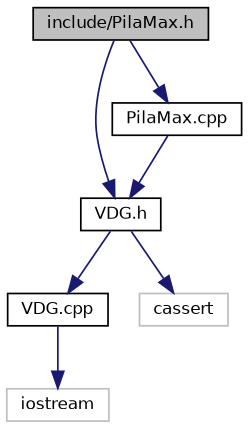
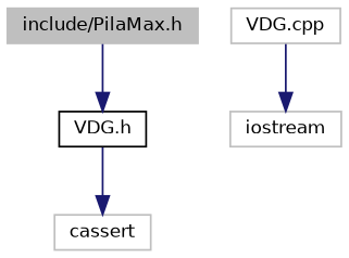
  digraph {
    node [color=black fillcolor=white fontname=Helvetica fontsize=10 shape=record style=filled]
    edge [color=midnightblue fontname=Helvetica fontsize=10 labelfontname=Helvetica labelfontsize=10 style=solid]
-   n1 [fillcolor=grey75 fontcolor=black height=0.2 label="include/PilaMax.h" width=0.4]
+   n1 [color=grey75 fillcolor=grey75 fontcolor=black height=0.2 label="include/PilaMax.h" width=0.4]
    n2 [height=0.2 label="VDG.h" width=0.4]
-   n3 [height=0.2 label="PilaMax.cpp" width=0.4]
-   n4 [height=0.2 label="VDG.cpp" width=0.4]
+   n4 [color=grey75 height=0.2 label="VDG.cpp" width=0.4]
    n5 [color=grey75 height=0.2 label=cassert width=0.4]
    n6 [color=grey75 height=0.2 label=iostream width=0.4]
    n1 -> n2
-   n1 -> n3
-   n2 -> n4
    n2 -> n5
-   n3 -> n2
    n4 -> n6
  }
